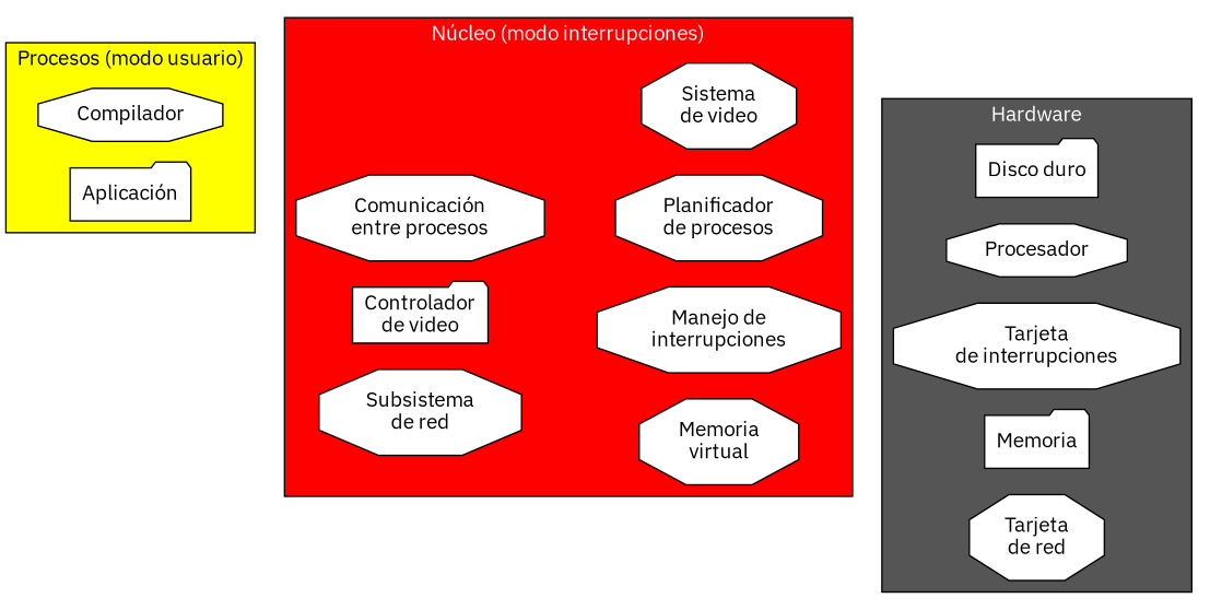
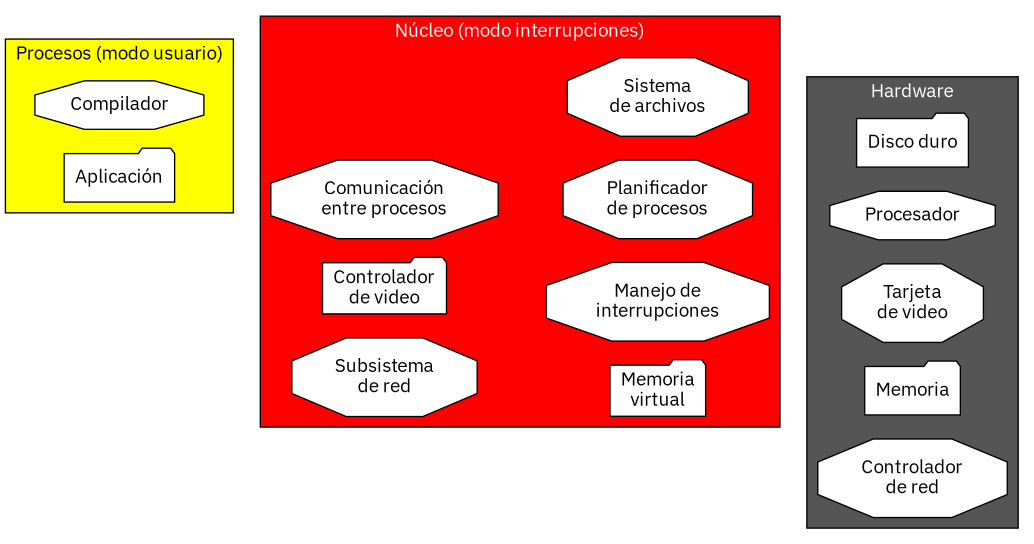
  digraph {
    fontname="IBM Plex Sans"
    rankdir=LR
    node [fillcolor=white fontname="IBM Plex Sans" shape=octagon style=filled]
    edge [fontname="IBM Plex Sans" style=invis]
    n1 [label="Aplicación" shape=folder]
    n2 [label=Compilador]
-   n3 [label="Sistema\nde video"]
+   n3 [label="Sistema\nde archivos"]
    n4 [label="Controlador\nde video" shape=folder]
-   n5 [label="Memoria\nvirtual"]
+   n5 [label="Memoria\nvirtual" shape=folder]
    n6 [label="Planificador\nde procesos"]
    n7 [label="Manejo de\ninterrupciones"]
    n8 [label="Comunicación\nentre procesos"]
    n9 [label="Subsistema\nde red"]
    n10 [label="Disco duro" shape=folder]
    n11 [label=Memoria shape=folder]
-   n12 [label="Tarjeta\nde interrupciones"]
+   n12 [label="Tarjeta\nde video"]
    n13 [label=Procesador]
-   n14 [label="Tarjeta\nde red"]
+   n14 [label="Controlador\nde red"]
    subgraph cluster_1 {
      bgcolor=yellow
      label="Procesos (modo usuario)"
      subgraph sub_2 {
        bgcolor=yellow
        label="Procesos (modo usuario)"
        rank=same
        n1
        n2
      }
    }
    subgraph cluster_3 {
      bgcolor=red
      fontcolor=white
      label="Núcleo (modo interrupciones)"
      n3
      n4
      n5
      n6
      n7
      n8
      n9
    }
    subgraph cluster_4 {
      bgcolor="#555555"
      fontcolor=white
      label=Hardware
      n10
      n11
      n12
      n13
      n14
    }
    n1 -> n3
    n1 -> n4
    n1 -> n8
    n2 -> n3
    n3 -> n10
    n4 -> n3
    n4 -> n5
    n4 -> n6
    n4 -> n7
    n4 -> n12
    n5 -> n11
    n6 -> n13
    n7 -> n10
    n7 -> n12
    n7 -> n13
    n7 -> n14
    n8 -> n3
    n8 -> n5
    n8 -> n6
    n8 -> n6
    n8 -> n7
    n9 -> n3
    n9 -> n5
    n9 -> n6
    n9 -> n7
    n9 -> n14
  }
